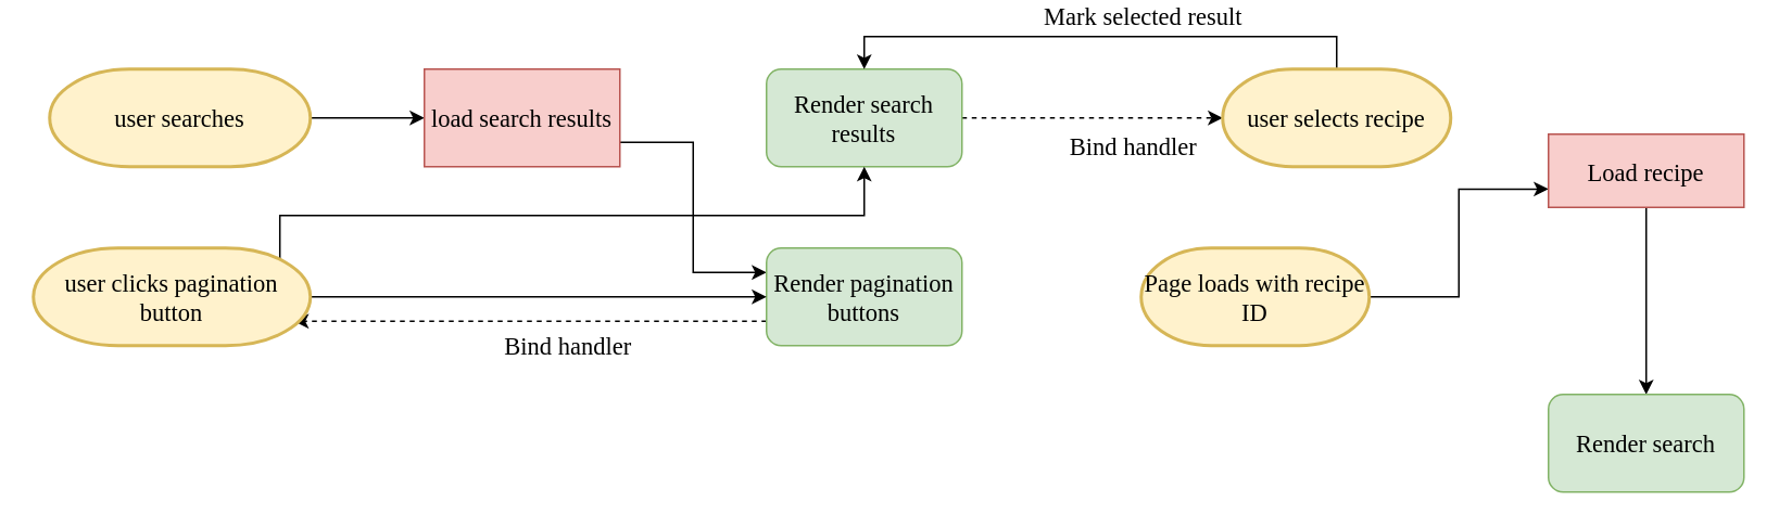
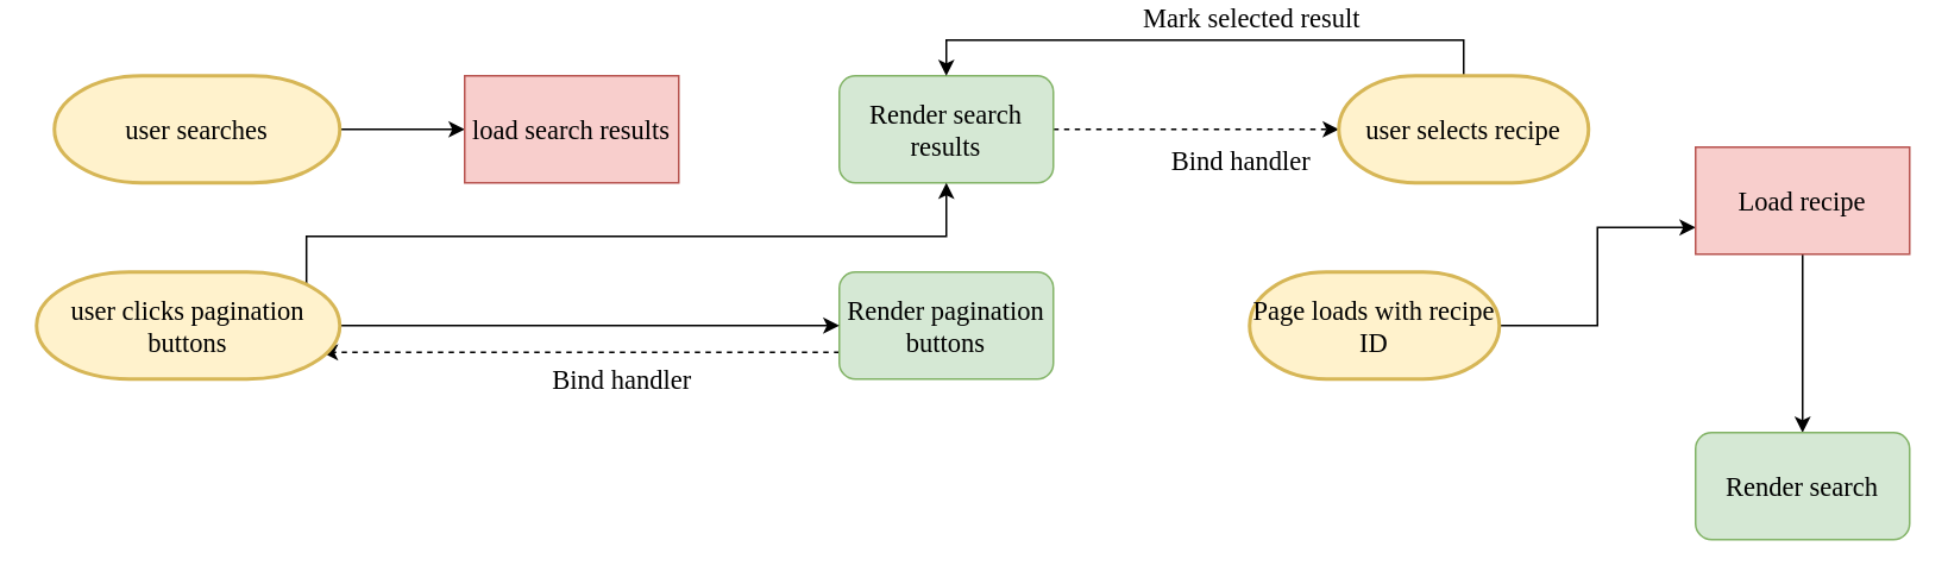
  <mxCell id="0" />
  <mxCell id="1" parent="0" />
  <mxCell id="2" style="edgeStyle=orthogonalEdgeStyle;rounded=0;orthogonalLoop=1;jettySize=auto;html=1;exitX=1;exitY=0.5;exitDx=0;exitDy=0;exitPerimeter=0;entryX=0;entryY=0.5;entryDx=0;entryDy=0;fontFamily=Lucida Console;fontSize=15;" edge="1" parent="1" source="3" target="5"><mxGeometry relative="1" as="geometry" /></mxCell>
  <mxCell id="3" value="&lt;font face=&quot;Lucida Console&quot; style=&quot;font-size: 15px;&quot;&gt;user searches&lt;/font&gt;" style="strokeWidth=2;html=1;shape=mxgraph.flowchart.terminator;whiteSpace=wrap;fillColor=#fff2cc;strokeColor=#d6b656;" vertex="1" parent="1"><mxGeometry x="30" y="20" width="160" height="60" as="geometry" /></mxCell>
- <mxCell id="4" style="edgeStyle=orthogonalEdgeStyle;rounded=0;orthogonalLoop=1;jettySize=auto;html=1;exitX=1;exitY=0.75;exitDx=0;exitDy=0;entryX=0;entryY=0.25;entryDx=0;entryDy=0;fontFamily=Lucida Console;fontSize=15;" edge="1" parent="1" source="5" target="11"><mxGeometry relative="1" as="geometry" /></mxCell>
  <mxCell id="5" value="load search results" style="rounded=0;whiteSpace=wrap;html=1;fontFamily=Lucida Console;fontSize=15;fillColor=#f8cecc;strokeColor=#b85450;" vertex="1" parent="1"><mxGeometry x="260" y="20" width="120" height="60" as="geometry" /></mxCell>
  <mxCell id="6" style="edgeStyle=orthogonalEdgeStyle;rounded=0;orthogonalLoop=1;jettySize=auto;html=1;exitX=1;exitY=0.5;exitDx=0;exitDy=0;entryX=0;entryY=0.5;entryDx=0;entryDy=0;entryPerimeter=0;dashed=1;fontFamily=Lucida Console;fontSize=15;" edge="1" parent="1" source="8" target="17"><mxGeometry relative="1" as="geometry" /></mxCell>
  <mxCell id="7" value="Bind handler" style="edgeLabel;html=1;align=center;verticalAlign=top;resizable=0;points=[];fontSize=15;fontFamily=Lucida Console;spacing=2;labelPosition=center;verticalLabelPosition=middle;" vertex="1" connectable="0" parent="6"><mxGeometry x="0.3" y="-2" relative="1" as="geometry"><mxPoint as="offset" /></mxGeometry></mxCell>
  <mxCell id="8" value="Render search results" style="rounded=1;whiteSpace=wrap;html=1;fontFamily=Lucida Console;fontSize=15;fillColor=#d5e8d4;strokeColor=#82b366;" vertex="1" parent="1"><mxGeometry x="470" y="20" width="120" height="60" as="geometry" /></mxCell>
  <mxCell id="9" style="edgeStyle=orthogonalEdgeStyle;rounded=0;orthogonalLoop=1;jettySize=auto;html=1;exitX=0;exitY=0.75;exitDx=0;exitDy=0;entryX=0.941;entryY=0.75;entryDx=0;entryDy=0;entryPerimeter=0;fontFamily=Lucida Console;fontSize=15;dashed=1;" edge="1" parent="1" source="11" target="14"><mxGeometry relative="1" as="geometry" /></mxCell>
  <mxCell id="10" value="Bind handler" style="edgeLabel;html=1;align=center;verticalAlign=top;resizable=0;points=[];fontSize=15;fontFamily=Lucida Console;" vertex="1" connectable="0" parent="9"><mxGeometry x="-0.152" relative="1" as="geometry"><mxPoint as="offset" /></mxGeometry></mxCell>
  <mxCell id="11" value="Render pagination buttons" style="rounded=1;whiteSpace=wrap;html=1;fontFamily=Lucida Console;fontSize=15;fillColor=#d5e8d4;strokeColor=#82b366;" vertex="1" parent="1"><mxGeometry x="470" y="130" width="120" height="60" as="geometry" /></mxCell>
  <mxCell id="12" style="edgeStyle=orthogonalEdgeStyle;rounded=0;orthogonalLoop=1;jettySize=auto;html=1;entryX=0;entryY=0.5;entryDx=0;entryDy=0;fontFamily=Lucida Console;fontSize=15;" edge="1" parent="1" source="14" target="11"><mxGeometry relative="1" as="geometry" /></mxCell>
  <mxCell id="13" style="edgeStyle=orthogonalEdgeStyle;rounded=0;orthogonalLoop=1;jettySize=auto;html=1;exitX=0.89;exitY=0.11;exitDx=0;exitDy=0;exitPerimeter=0;entryX=0.5;entryY=1;entryDx=0;entryDy=0;fontFamily=Lucida Console;fontSize=15;" edge="1" parent="1" source="14" target="8"><mxGeometry relative="1" as="geometry"><Array as="points"><mxPoint x="171" y="110" /><mxPoint x="530" y="110" /></Array></mxGeometry></mxCell>
- <mxCell id="14" value="&lt;font face=&quot;Lucida Console&quot; style=&quot;font-size: 15px;&quot;&gt;user clicks pagination button&lt;/font&gt;" style="strokeWidth=2;html=1;shape=mxgraph.flowchart.terminator;whiteSpace=wrap;fillColor=#fff2cc;strokeColor=#d6b656;" vertex="1" parent="1"><mxGeometry x="20" y="130" width="170" height="60" as="geometry" /></mxCell>
+ <mxCell id="14" value="&lt;font face=&quot;Lucida Console&quot; style=&quot;font-size: 15px;&quot;&gt;user clicks pagination buttons&lt;/font&gt;" style="strokeWidth=2;html=1;shape=mxgraph.flowchart.terminator;whiteSpace=wrap;fillColor=#fff2cc;strokeColor=#d6b656;" vertex="1" parent="1"><mxGeometry x="20" y="130" width="170" height="60" as="geometry" /></mxCell>
  <mxCell id="15" style="edgeStyle=orthogonalEdgeStyle;rounded=0;orthogonalLoop=1;jettySize=auto;html=1;exitX=0.5;exitY=0;exitDx=0;exitDy=0;exitPerimeter=0;entryX=0.5;entryY=0;entryDx=0;entryDy=0;fontFamily=Lucida Console;fontSize=15;" edge="1" parent="1" source="17" target="8"><mxGeometry relative="1" as="geometry" /></mxCell>
  <mxCell id="16" value="Mark selected result" style="edgeLabel;html=1;align=center;verticalAlign=bottom;resizable=0;points=[];fontSize=15;fontFamily=Lucida Console;" vertex="1" connectable="0" parent="15"><mxGeometry x="-0.151" y="-2" relative="1" as="geometry"><mxPoint as="offset" /></mxGeometry></mxCell>
  <mxCell id="17" value="&lt;font face=&quot;Lucida Console&quot; style=&quot;font-size: 15px;&quot;&gt;user selects recipe&lt;/font&gt;" style="strokeWidth=2;html=1;shape=mxgraph.flowchart.terminator;whiteSpace=wrap;fillColor=#fff2cc;strokeColor=#d6b656;" vertex="1" parent="1"><mxGeometry x="750" y="20" width="140" height="60" as="geometry" /></mxCell>
  <mxCell id="18" style="edgeStyle=orthogonalEdgeStyle;rounded=0;orthogonalLoop=1;jettySize=auto;html=1;exitX=1;exitY=0.5;exitDx=0;exitDy=0;exitPerimeter=0;entryX=0;entryY=0.75;entryDx=0;entryDy=0;strokeColor=#000000;strokeWidth=1;fontFamily=Lucida Console;fontSize=15;" edge="1" parent="1" source="19" target="21"><mxGeometry relative="1" as="geometry" /></mxCell>
  <mxCell id="19" value="&lt;font face=&quot;Lucida Console&quot;&gt;&lt;span style=&quot;font-size: 15px;&quot;&gt;Page loads with recipe ID&lt;/span&gt;&lt;/font&gt;" style="strokeWidth=2;html=1;shape=mxgraph.flowchart.terminator;whiteSpace=wrap;fillColor=#fff2cc;strokeColor=#d6b656;" vertex="1" parent="1"><mxGeometry x="700" y="130" width="140" height="60" as="geometry" /></mxCell>
  <mxCell id="20" style="edgeStyle=orthogonalEdgeStyle;rounded=0;orthogonalLoop=1;jettySize=auto;html=1;exitX=0.5;exitY=1;exitDx=0;exitDy=0;entryX=0.5;entryY=0;entryDx=0;entryDy=0;strokeColor=#000000;strokeWidth=1;fontFamily=Lucida Console;fontSize=15;" edge="1" parent="1" source="21" target="22"><mxGeometry relative="1" as="geometry" /></mxCell>
- <mxCell id="21" value="Load recipe" style="rounded=0;whiteSpace=wrap;html=1;fontFamily=Lucida Console;fontSize=15;fillColor=#f8cecc;strokeColor=#b85450;" vertex="1" parent="1"><mxGeometry x="950" y="60" width="120" height="45" as="geometry" /></mxCell>
+ <mxCell id="21" value="Load recipe" style="rounded=0;whiteSpace=wrap;html=1;fontFamily=Lucida Console;fontSize=15;fillColor=#f8cecc;strokeColor=#b85450;" vertex="1" parent="1"><mxGeometry x="950" y="60" width="120" height="60" as="geometry" /></mxCell>
  <mxCell id="22" value="Render search" style="rounded=1;whiteSpace=wrap;html=1;fontFamily=Lucida Console;fontSize=15;fillColor=#d5e8d4;strokeColor=#82b366;" vertex="1" parent="1"><mxGeometry x="950" y="220" width="120" height="60" as="geometry" /></mxCell>
